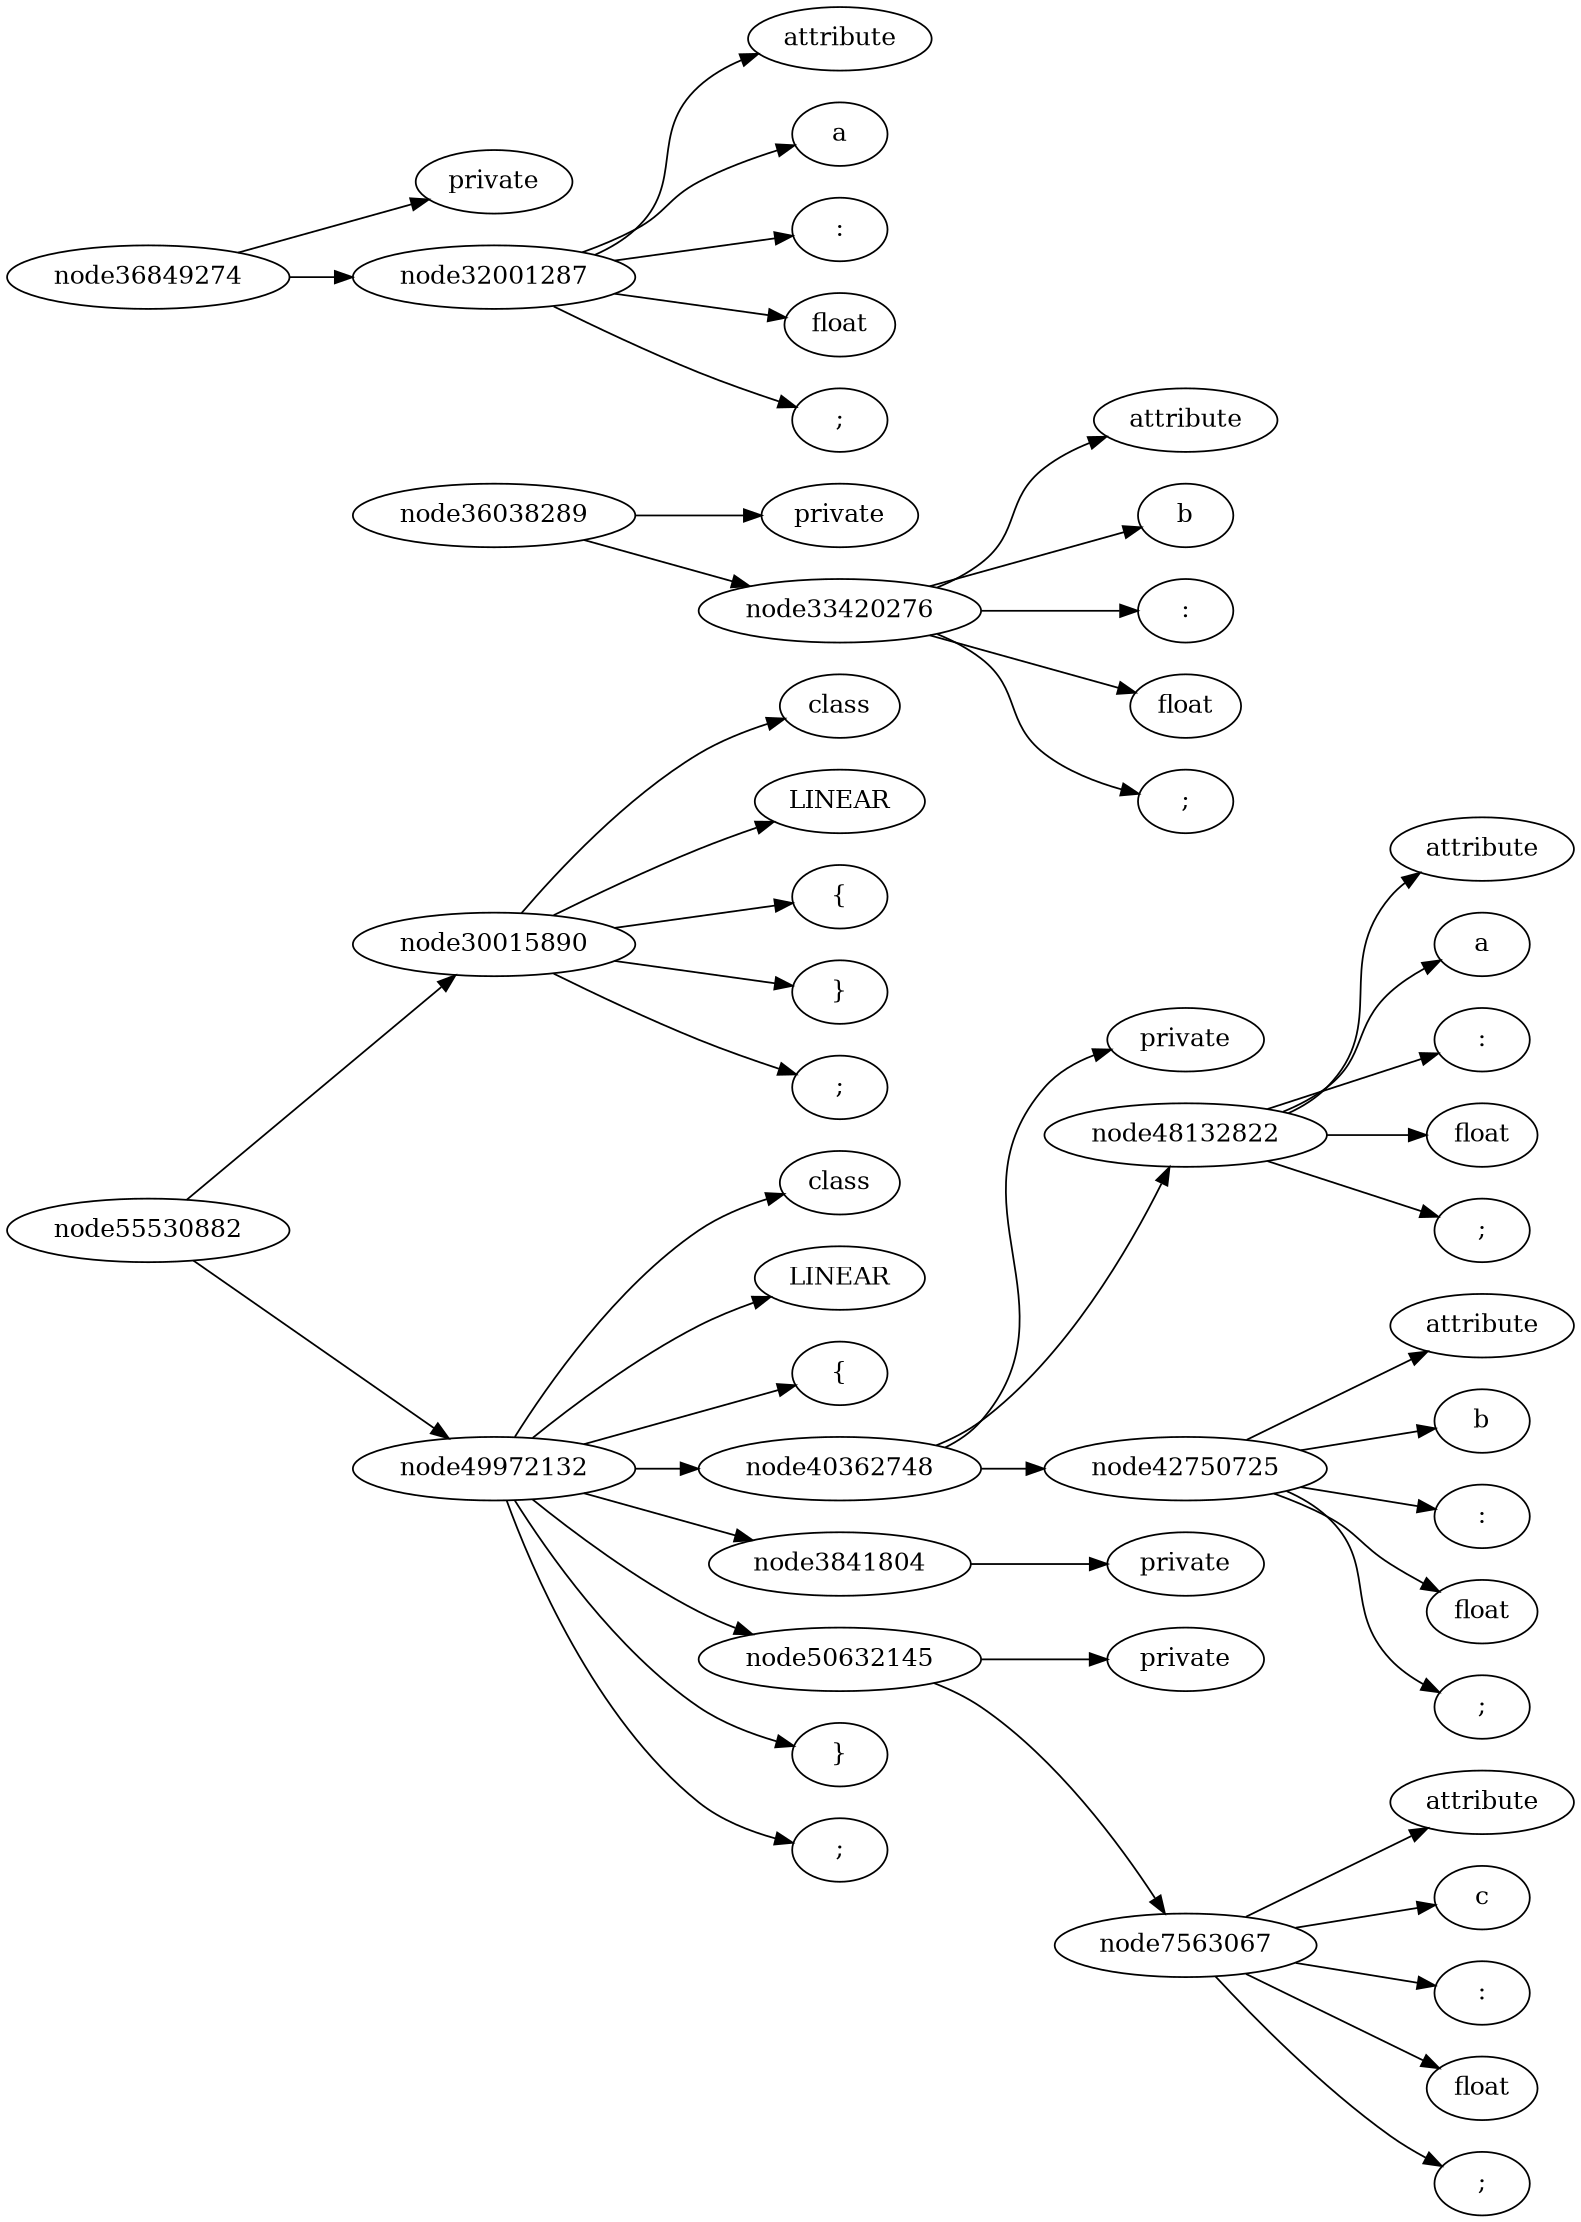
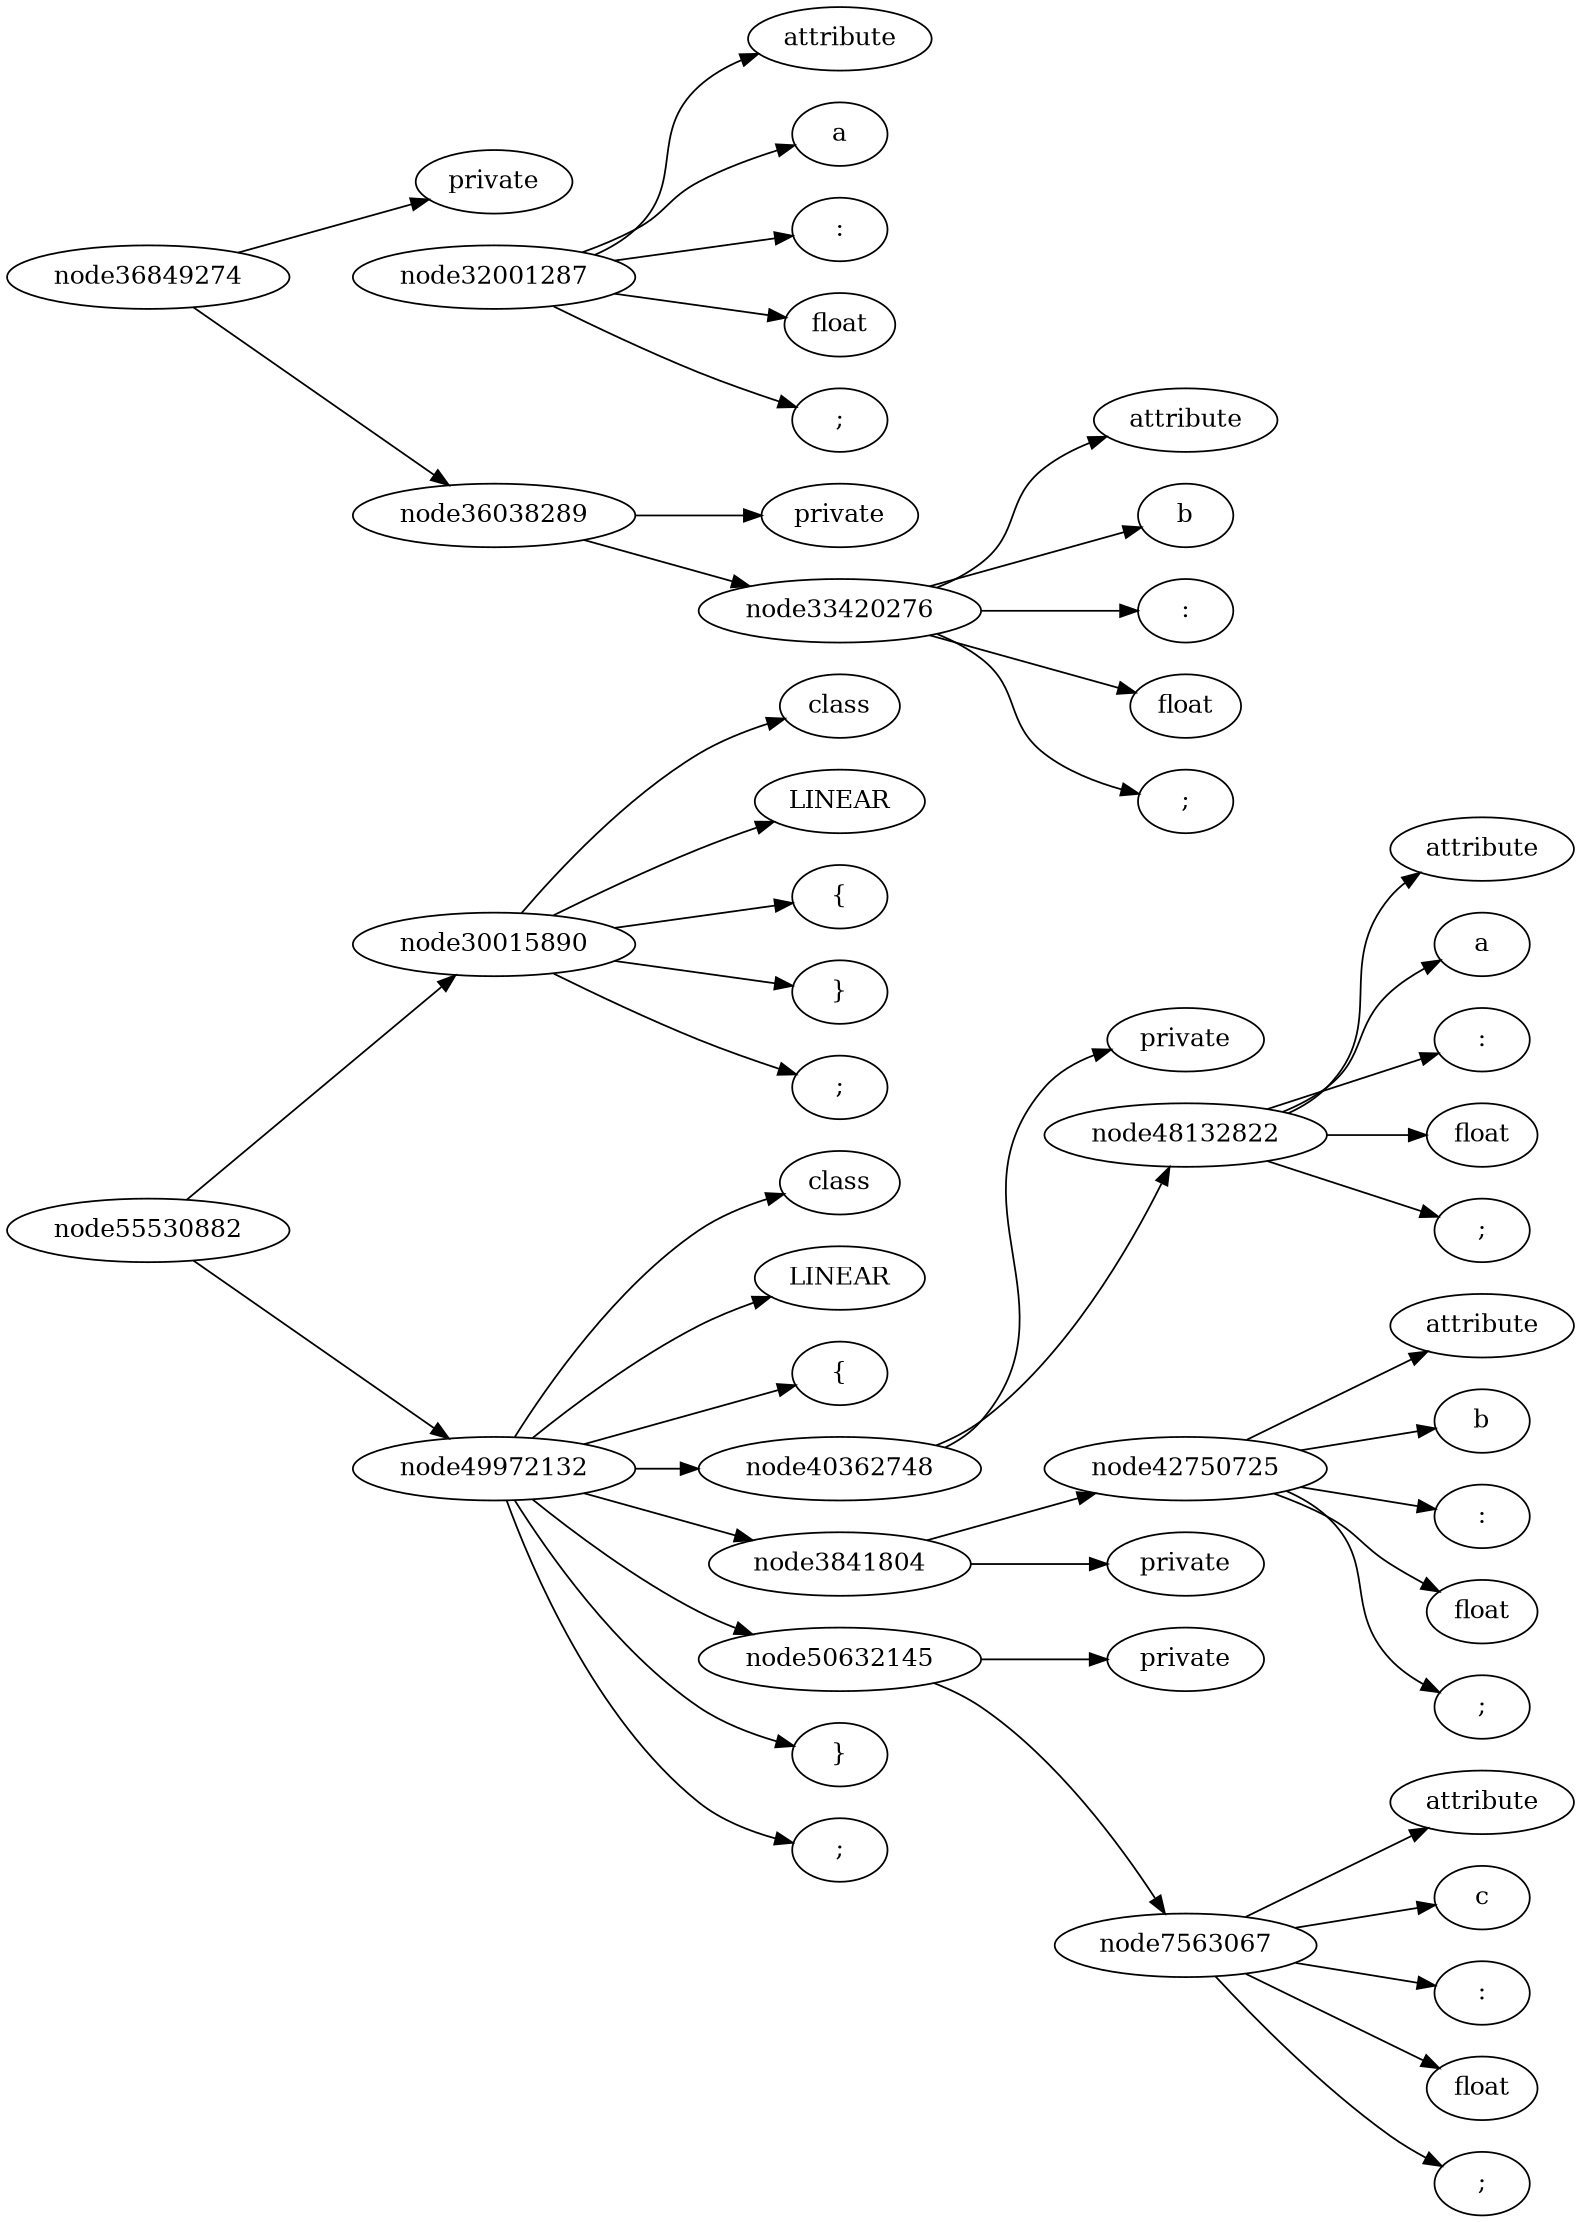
  digraph {
    fontname="DejaVu Serif"
    rankdir=LR
    node [fontname="DejaVu Serif"]
    edge [fontname="DejaVu Serif"]
    node55530882
    node30015890
    node49972132
    n4 [label=class]
    n5 [label=LINEAR]
    n6 [label="{"]
    n7 [label="}"]
    n8 [label=";"]
    n9 [label=class]
    n10 [label=LINEAR]
    n11 [label="{"]
    n12 [label=node40362748]
    node3841804
    node50632145
    n15 [label="}"]
    n16 [label=";"]
    n17 [label=private]
    node36849274
    n19 [label=node32001287]
    n20 [label=private]
    node36038289
    node33420276
    n23 [label=attribute]
    n24 [label=a]
    n25 [label=":"]
    n26 [label=float]
    n27 [label=";"]
    n28 [label=attribute]
    n29 [label=b]
    n30 [label=":"]
    n31 [label=float]
    n32 [label=";"]
    n33 [label=private]
    node48132822
    n35 [label=private]
    node42750725
    n37 [label=private]
    node7563067
    n39 [label=attribute]
    n40 [label=a]
    n41 [label=":"]
    n42 [label=float]
    n43 [label=";"]
    n44 [label=attribute]
    n45 [label=b]
    n46 [label=":"]
    n47 [label=float]
    n48 [label=";"]
    n49 [label=attribute]
    n50 [label=c]
    n51 [label=":"]
    n52 [label=float]
    n53 [label=";"]
    node55530882 -> node30015890
    node55530882 -> node49972132
    node30015890 -> n4
    node30015890 -> n5
    node30015890 -> n6
    node30015890 -> n7
    node30015890 -> n8
    node49972132 -> n9
    node49972132 -> n10
    node49972132 -> n11
    node49972132 -> n12
    node49972132 -> node3841804
    node49972132 -> node50632145
    node49972132 -> n15
    node49972132 -> n16
    n12 -> n33
    n12 -> node48132822
    node3841804 -> n35
-   n12 -> node42750725
+   node3841804 -> node42750725
    node50632145 -> n37
    node50632145 -> node7563067
    node36849274 -> n17
-   node36849274 -> n19
+   node36849274 -> node36038289
    n19 -> n23
    n19 -> n24
    n19 -> n25
    n19 -> n26
    n19 -> n27
    node36038289 -> n20
    node36038289 -> node33420276
    node33420276 -> n28
    node33420276 -> n29
    node33420276 -> n30
    node33420276 -> n31
    node33420276 -> n32
    node48132822 -> n39
    node48132822 -> n40
    node48132822 -> n41
    node48132822 -> n42
    node48132822 -> n43
    node42750725 -> n44
    node42750725 -> n45
    node42750725 -> n46
    node42750725 -> n47
    node42750725 -> n48
    node7563067 -> n49
    node7563067 -> n50
    node7563067 -> n51
    node7563067 -> n52
    node7563067 -> n53
  }
